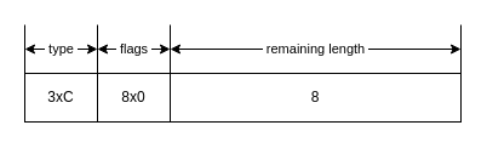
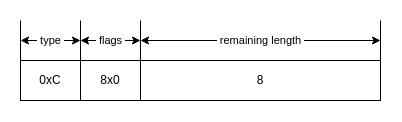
  <mxCell id="0" />
  <mxCell id="1" parent="0" />
- <mxCell id="2" value="3xC" style="rounded=0;whiteSpace=wrap;html=1;fillColor=light-dark(#FFFFFF,#FFFFFF);" parent="1" vertex="1"><mxGeometry x="20" y="60" width="60" height="40" as="geometry" /></mxCell>
+ <mxCell id="2" value="0xC" style="rounded=0;whiteSpace=wrap;html=1;fillColor=light-dark(#FFFFFF,#FFFFFF);" parent="1" vertex="1"><mxGeometry x="20" y="60" width="60" height="40" as="geometry" /></mxCell>
  <mxCell id="3" value="8x0" style="rounded=0;whiteSpace=wrap;html=1;fillColor=light-dark(#FFFFFF,#FFFFFF);" parent="1" vertex="1"><mxGeometry x="80" y="60" width="60" height="40" as="geometry" /></mxCell>
  <mxCell id="4" value="8" style="rounded=0;whiteSpace=wrap;html=1;fillColor=light-dark(#FFFFFF,#FFFFFF);" parent="1" vertex="1"><mxGeometry x="140" y="60" width="240" height="40" as="geometry" /></mxCell>
  <mxCell id="5" value="" style="endArrow=none;html=1;exitX=0;exitY=0;exitDx=0;exitDy=0;" parent="1" edge="1"><mxGeometry width="50" height="50" relative="1" as="geometry"><mxPoint x="20" y="60" as="sourcePoint" /><mxPoint x="20" y="20" as="targetPoint" /></mxGeometry></mxCell>
  <mxCell id="6" value="" style="endArrow=none;html=1;exitX=0;exitY=0;exitDx=0;exitDy=0;" parent="1" edge="1"><mxGeometry width="50" height="50" relative="1" as="geometry"><mxPoint x="140" y="60" as="sourcePoint" /><mxPoint x="140" y="20" as="targetPoint" /></mxGeometry></mxCell>
  <mxCell id="7" value="" style="endArrow=none;html=1;exitX=0;exitY=0;exitDx=0;exitDy=0;" parent="1" edge="1"><mxGeometry width="50" height="50" relative="1" as="geometry"><mxPoint x="380" y="60" as="sourcePoint" /><mxPoint x="380" y="20" as="targetPoint" /></mxGeometry></mxCell>
  <mxCell id="8" value="" style="endArrow=none;html=1;exitX=1;exitY=0;exitDx=0;exitDy=0;" parent="1" source="2" edge="1"><mxGeometry width="50" height="50" relative="1" as="geometry"><mxPoint x="190" y="70" as="sourcePoint" /><mxPoint x="80" y="20" as="targetPoint" /></mxGeometry></mxCell>
  <mxCell id="9" value="&amp;nbsp;type&amp;nbsp;" style="endArrow=classic;startArrow=classic;html=1;" parent="1" edge="1"><mxGeometry width="50" height="50" relative="1" as="geometry"><mxPoint x="20" y="40" as="sourcePoint" /><mxPoint x="80" y="40" as="targetPoint" /></mxGeometry></mxCell>
  <mxCell id="10" value="&amp;nbsp;flags&amp;nbsp;" style="endArrow=classic;startArrow=classic;html=1;" parent="1" edge="1"><mxGeometry width="50" height="50" relative="1" as="geometry"><mxPoint x="80" y="40" as="sourcePoint" /><mxPoint x="140" y="40" as="targetPoint" /></mxGeometry></mxCell>
  <mxCell id="11" value="&amp;nbsp;remaining length&amp;nbsp;" style="endArrow=classic;startArrow=classic;html=1;" parent="1" edge="1"><mxGeometry width="50" height="50" relative="1" as="geometry"><mxPoint x="140" y="40" as="sourcePoint" /><mxPoint x="380" y="40" as="targetPoint" /></mxGeometry></mxCell>
